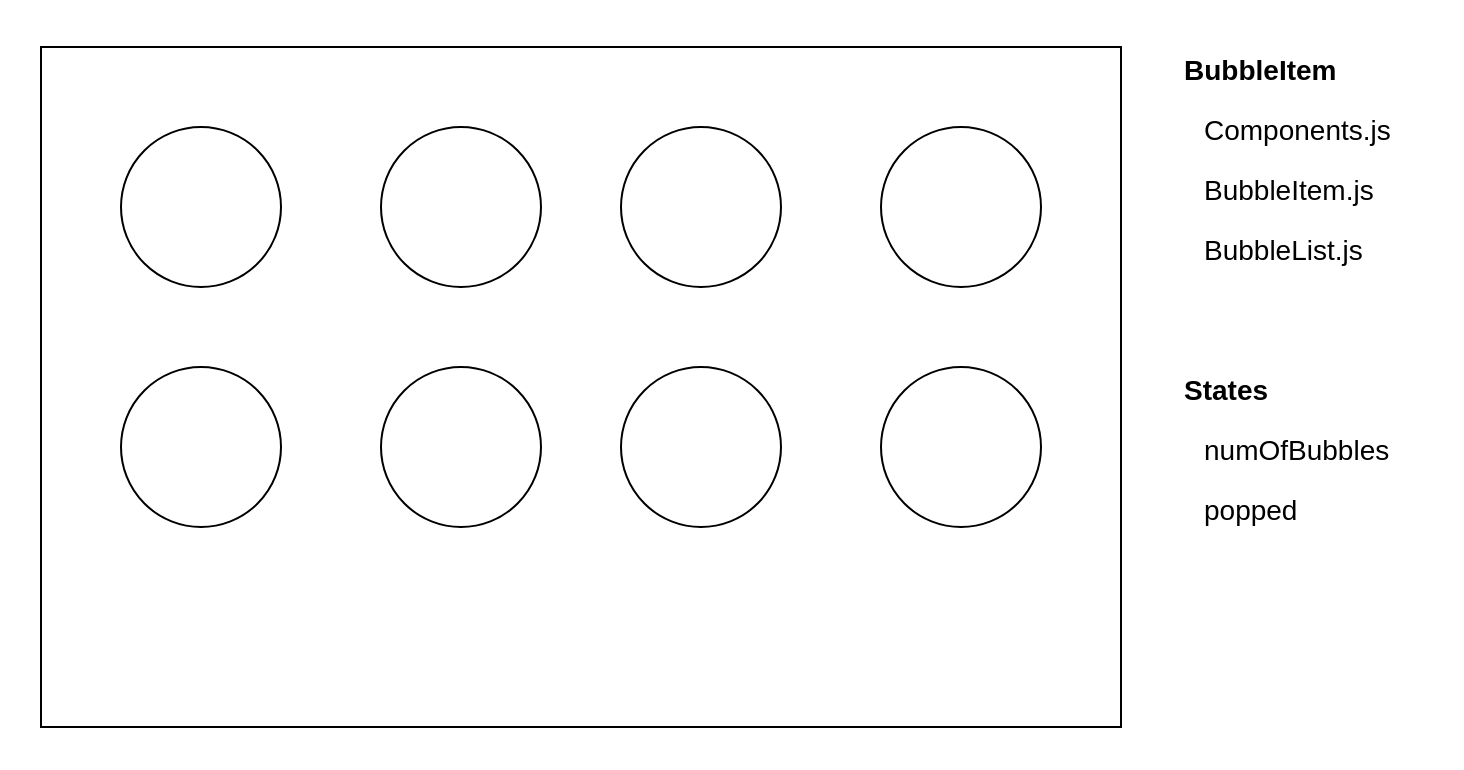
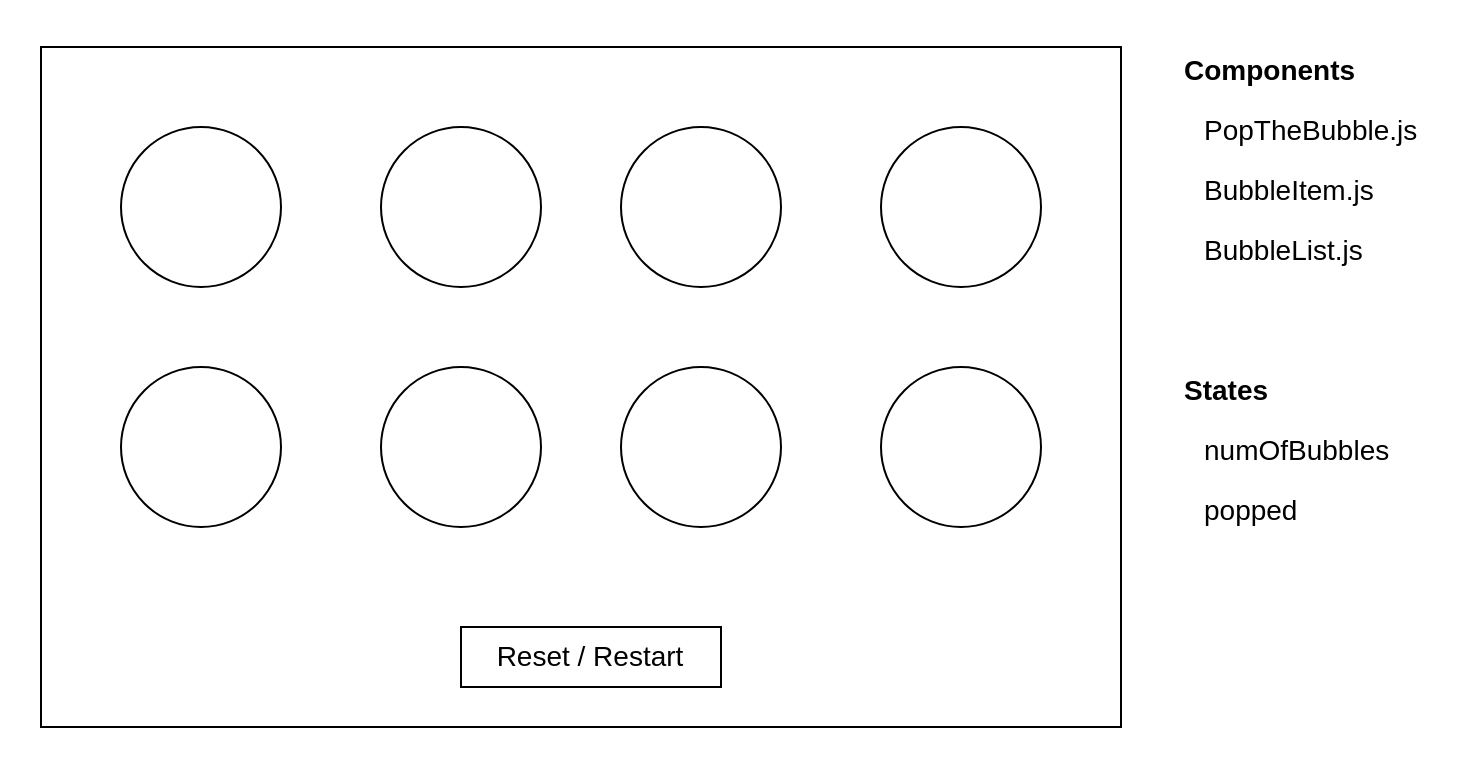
  <mxCell id="0" />
  <mxCell id="1" parent="0" />
  <mxCell id="2" value="" style="rounded=0;whiteSpace=wrap;html=1;" parent="1" vertex="1"><mxGeometry x="20" y="23" width="540" height="340" as="geometry" /></mxCell>
  <mxCell id="3" value="" style="ellipse;whiteSpace=wrap;html=1;aspect=fixed;" vertex="1" parent="1"><mxGeometry x="60" y="63" width="80" height="80" as="geometry" /></mxCell>
  <mxCell id="4" value="" style="ellipse;whiteSpace=wrap;html=1;aspect=fixed;" vertex="1" parent="1"><mxGeometry x="60" y="183" width="80" height="80" as="geometry" /></mxCell>
  <mxCell id="5" value="" style="ellipse;whiteSpace=wrap;html=1;aspect=fixed;" vertex="1" parent="1"><mxGeometry x="190" y="63" width="80" height="80" as="geometry" /></mxCell>
  <mxCell id="6" value="" style="ellipse;whiteSpace=wrap;html=1;aspect=fixed;" vertex="1" parent="1"><mxGeometry x="190" y="183" width="80" height="80" as="geometry" /></mxCell>
  <mxCell id="7" value="" style="ellipse;whiteSpace=wrap;html=1;aspect=fixed;" vertex="1" parent="1"><mxGeometry x="310" y="63" width="80" height="80" as="geometry" /></mxCell>
  <mxCell id="8" value="" style="ellipse;whiteSpace=wrap;html=1;aspect=fixed;" vertex="1" parent="1"><mxGeometry x="310" y="183" width="80" height="80" as="geometry" /></mxCell>
  <mxCell id="9" value="" style="ellipse;whiteSpace=wrap;html=1;aspect=fixed;" vertex="1" parent="1"><mxGeometry x="440" y="63" width="80" height="80" as="geometry" /></mxCell>
  <mxCell id="10" value="" style="ellipse;whiteSpace=wrap;html=1;aspect=fixed;" vertex="1" parent="1"><mxGeometry x="440" y="183" width="80" height="80" as="geometry" /></mxCell>
  <mxCell id="11" value="BubbleItem.js" style="text;html=1;strokeColor=none;fillColor=none;align=left;verticalAlign=top;whiteSpace=wrap;rounded=0;fontSize=14;" vertex="1" parent="1"><mxGeometry x="600" y="80" width="110" height="40" as="geometry" /></mxCell>
  <mxCell id="12" value="BubbleList.js" style="text;html=1;strokeColor=none;fillColor=none;align=left;verticalAlign=top;whiteSpace=wrap;rounded=0;fontSize=14;" vertex="1" parent="1"><mxGeometry x="600" y="110" width="110" height="40" as="geometry" /></mxCell>
- <mxCell id="13" value="Components.js" style="text;html=1;strokeColor=none;fillColor=none;align=left;verticalAlign=top;whiteSpace=wrap;rounded=0;fontSize=14;" vertex="1" parent="1"><mxGeometry x="600" y="50" width="110" height="40" as="geometry" /></mxCell>
- <mxCell id="15" value="BubbleItem" style="text;html=1;strokeColor=none;fillColor=none;align=left;verticalAlign=top;whiteSpace=wrap;rounded=0;fontSize=14;fontStyle=1" vertex="1" parent="1"><mxGeometry x="590" y="20" width="110" height="40" as="geometry" /></mxCell>
+ <mxCell id="13" value="PopTheBubble.js" style="text;html=1;strokeColor=none;fillColor=none;align=left;verticalAlign=top;whiteSpace=wrap;rounded=0;fontSize=14;" vertex="1" parent="1"><mxGeometry x="600" y="50" width="110" height="40" as="geometry" /></mxCell>
+ <mxCell id="14" value="Reset / Restart" style="text;html=1;strokeColor=default;fillColor=none;align=center;verticalAlign=middle;whiteSpace=wrap;rounded=0;fontSize=14;" vertex="1" parent="1"><mxGeometry x="230" y="313" width="130" height="30" as="geometry" /></mxCell>
+ <mxCell id="15" value="Components" style="text;html=1;strokeColor=none;fillColor=none;align=left;verticalAlign=top;whiteSpace=wrap;rounded=0;fontSize=14;fontStyle=1" vertex="1" parent="1"><mxGeometry x="590" y="20" width="110" height="40" as="geometry" /></mxCell>
  <mxCell id="16" value="States" style="text;html=1;strokeColor=none;fillColor=none;align=left;verticalAlign=top;whiteSpace=wrap;rounded=0;fontSize=14;fontStyle=1" vertex="1" parent="1"><mxGeometry x="590" y="180" width="110" height="40" as="geometry" /></mxCell>
  <mxCell id="17" value="numOfBubbles" style="text;html=1;strokeColor=none;fillColor=none;align=left;verticalAlign=top;whiteSpace=wrap;rounded=0;fontSize=14;" vertex="1" parent="1"><mxGeometry x="600" y="210" width="110" height="40" as="geometry" /></mxCell>
  <mxCell id="18" value="popped" style="text;html=1;strokeColor=none;fillColor=none;align=left;verticalAlign=top;whiteSpace=wrap;rounded=0;fontSize=14;" vertex="1" parent="1"><mxGeometry x="600" y="240" width="110" height="40" as="geometry" /></mxCell>
